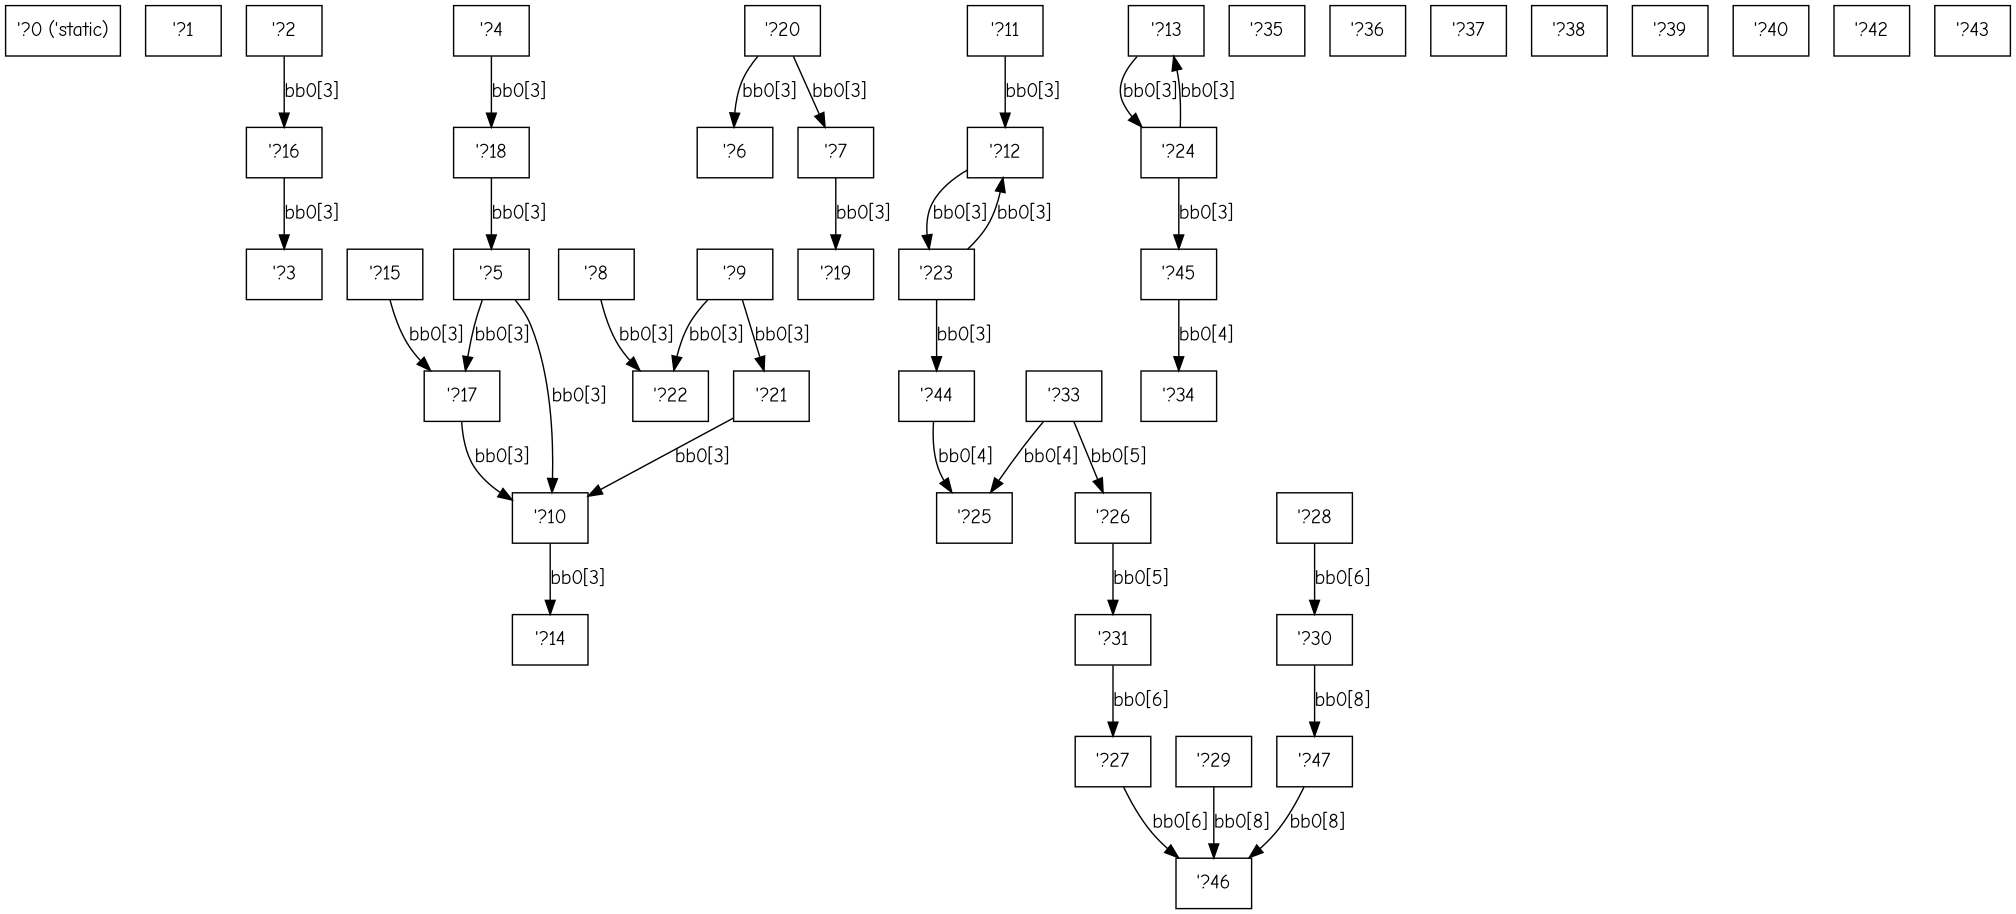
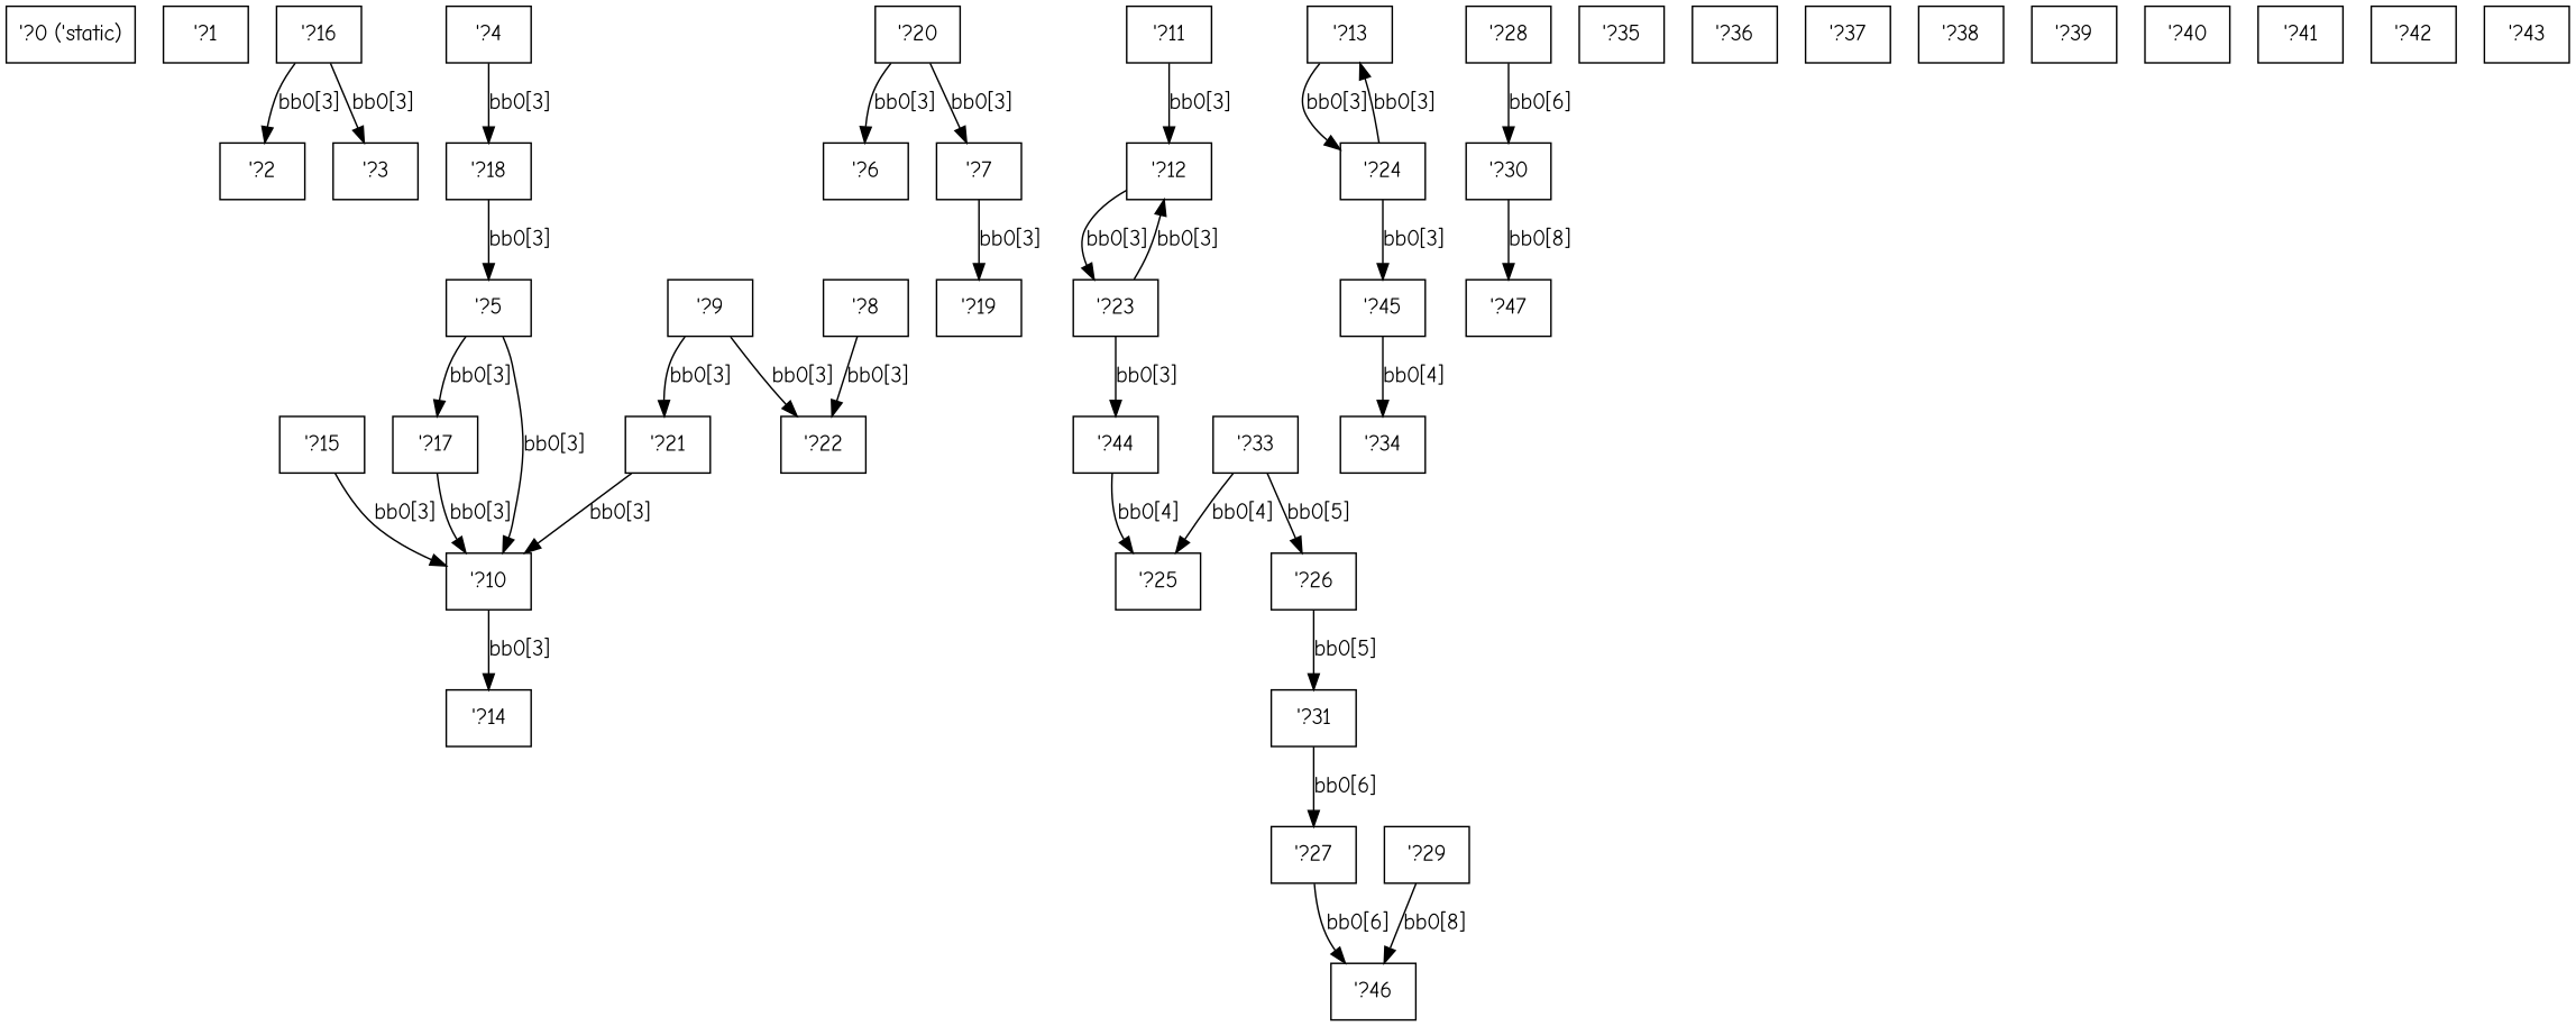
  digraph {
    fontname="Comic Neue"
    node [fontname="Comic Neue" shape=box]
    edge [fontname="Comic Neue"]
    n1 [label="\'?0 (\'static)"]
    n2 [label="\'?1"]
    n3 [label="\'?2"]
    n4 [label="\'?16"]
    n5 [label="\'?3"]
    n6 [label="\'?15"]
    n7 [label="\'?10"]
    n8 [label="\'?4"]
    n9 [label="\'?18"]
    n10 [label="\'?5"]
    n11 [label="\'?17"]
    n12 [label="\'?6"]
    n13 [label="\'?20"]
    n14 [label="\'?7"]
    n15 [label="\'?19"]
    n16 [label="\'?8"]
    n17 [label="\'?22"]
    n18 [label="\'?9"]
    n19 [label="\'?21"]
    n20 [label="\'?14"]
    n21 [label="\'?11"]
    n22 [label="\'?12"]
    n23 [label="\'?23"]
    n24 [label="\'?44"]
    n25 [label="\'?13"]
    n26 [label="\'?24"]
    n27 [label="\'?45"]
    n28 [label="\'?25"]
    n29 [label="\'?34"]
    n30 [label="\'?33"]
    n31 [label="\'?26"]
    n32 [label="\'?31"]
    n33 [label="\'?27"]
    n34 [label="\'?46"]
    n35 [label="\'?29"]
    n36 [label="\'?28"]
    n37 [label="\'?30"]
    n38 [label="\'?47"]
    n39 [label="\'?35"]
    n40 [label="\'?36"]
    n41 [label="\'?37"]
    n42 [label="\'?38"]
    n43 [label="\'?39"]
    n44 [label="\'?40"]
+   n45 [label="\'?41"]
    n46 [label="\'?42"]
    n47 [label="\'?43"]
-   n3 -> n4 [label="bb0[3]"]
+   n4 -> n3 [label="bb0[3]"]
    n4 -> n5 [label="bb0[3]"]
-   n6 -> n11 [label="bb0[3]"]
+   n6 -> n7 [label="bb0[3]"]
    n7 -> n20 [label="bb0[3]"]
    n8 -> n9 [label="bb0[3]"]
    n9 -> n10 [label="bb0[3]"]
    n10 -> n7 [label="bb0[3]"]
    n10 -> n11 [label="bb0[3]"]
    n11 -> n7 [label="bb0[3]"]
    n13 -> n12 [label="bb0[3]"]
    n13 -> n14 [label="bb0[3]"]
    n14 -> n15 [label="bb0[3]"]
    n16 -> n17 [label="bb0[3]"]
    n18 -> n17 [label="bb0[3]"]
    n18 -> n19 [label="bb0[3]"]
    n19 -> n7 [label="bb0[3]"]
    n21 -> n22 [label="bb0[3]"]
    n22 -> n23 [label="bb0[3]"]
    n23 -> n22 [label="bb0[3]"]
    n23 -> n24 [label="bb0[3]"]
    n24 -> n28 [label="bb0[4]"]
    n25 -> n26 [label="bb0[3]"]
    n26 -> n25 [label="bb0[3]"]
    n26 -> n27 [label="bb0[3]"]
    n27 -> n29 [label="bb0[4]"]
    n30 -> n28 [label="bb0[4]"]
    n30 -> n31 [label="bb0[5]"]
    n31 -> n32 [label="bb0[5]"]
    n32 -> n33 [label="bb0[6]"]
    n33 -> n34 [label="bb0[6]"]
    n35 -> n34 [label="bb0[8]"]
    n36 -> n37 [label="bb0[6]"]
    n37 -> n38 [label="bb0[8]"]
-   n38 -> n34 [label="bb0[8]"]
  }
